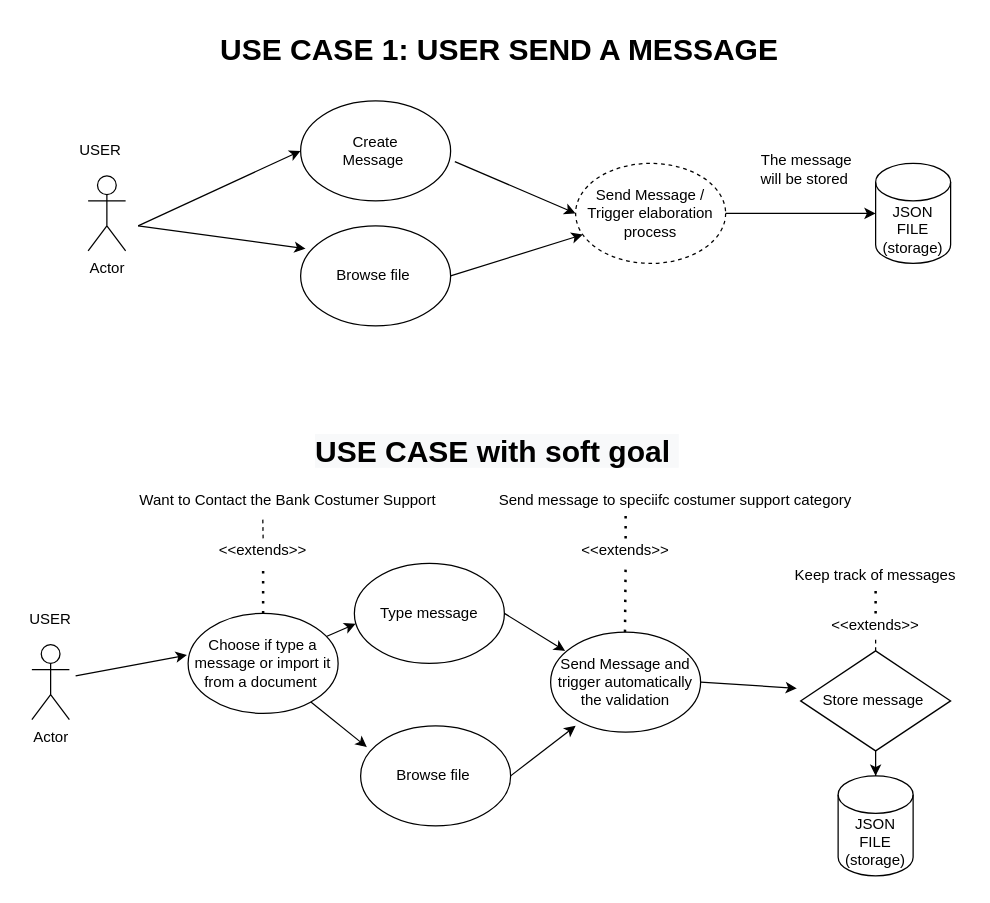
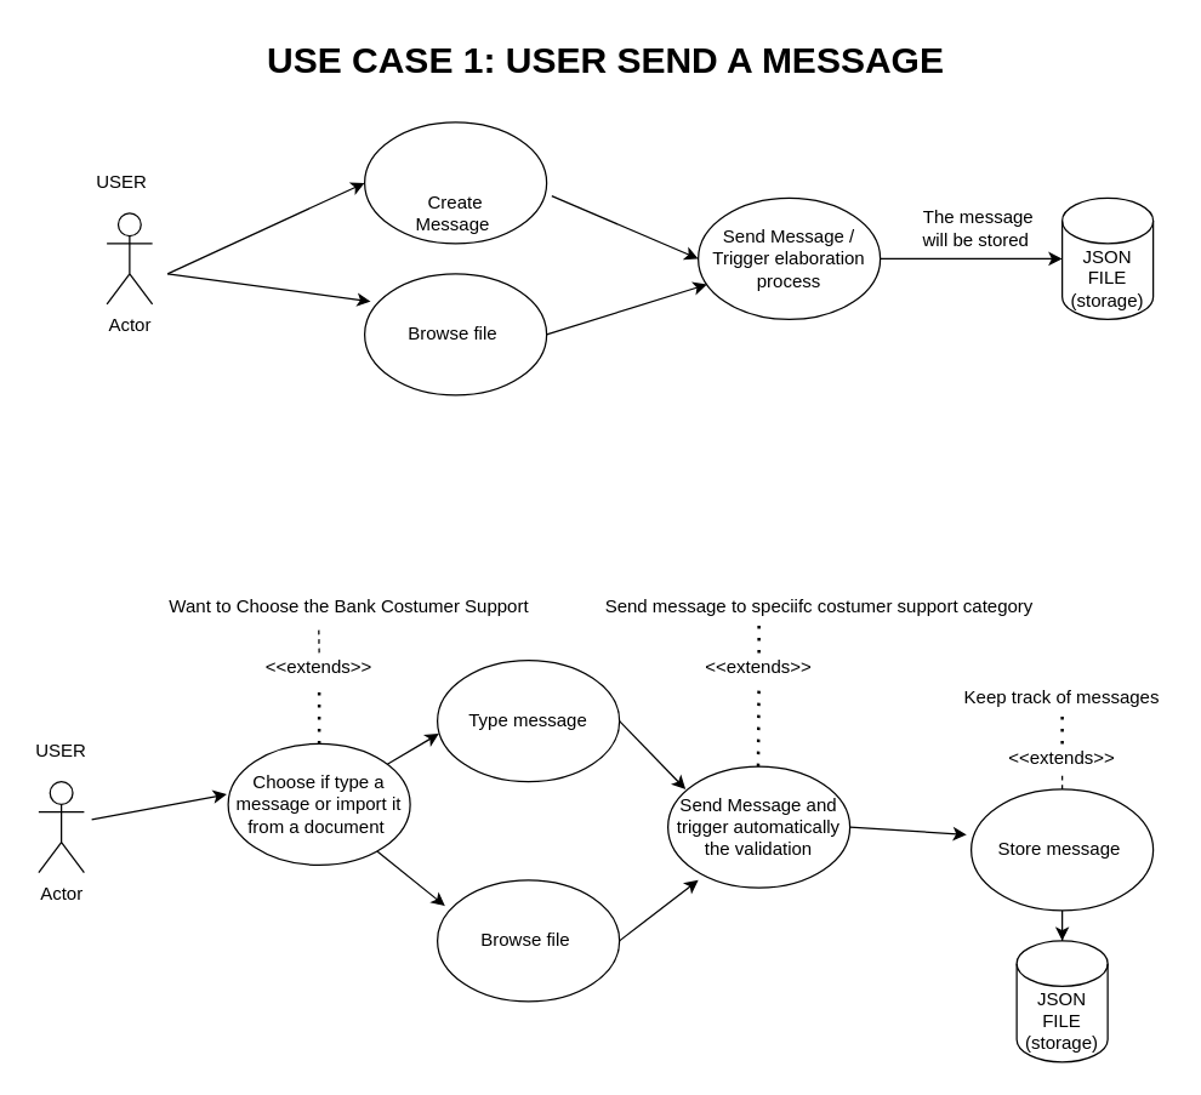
  <mxCell id="0" />
  <mxCell id="1" parent="0" />
  <mxCell id="2" value="" style="ellipse;whiteSpace=wrap;html=1;" parent="1" vertex="1"><mxGeometry x="240" y="80" width="120" height="80" as="geometry" /></mxCell>
- <mxCell id="3" value="Create Message&amp;nbsp;" style="text;html=1;strokeColor=none;fillColor=none;align=center;verticalAlign=middle;whiteSpace=wrap;rounded=0;" parent="1" vertex="1"><mxGeometry x="255" y="110" width="90" height="20" as="geometry" /></mxCell>
- <mxCell id="4" value="Send Message / Trigger elaboration process" style="ellipse;whiteSpace=wrap;html=1;dashed=1;" parent="1" vertex="1"><mxGeometry x="460" y="130" width="120" height="80" as="geometry" /></mxCell>
+ <mxCell id="3" value="Create Message&amp;nbsp;" style="text;html=1;strokeColor=none;fillColor=none;align=center;verticalAlign=middle;whiteSpace=wrap;rounded=0;" parent="1" vertex="1"><mxGeometry x="255" y="130" width="90" height="20" as="geometry" /></mxCell>
+ <mxCell id="4" value="Send Message / Trigger elaboration process" style="ellipse;whiteSpace=wrap;html=1;" parent="1" vertex="1"><mxGeometry x="460" y="130" width="120" height="80" as="geometry" /></mxCell>
  <mxCell id="5" value="Actor" style="shape=umlActor;verticalLabelPosition=bottom;verticalAlign=top;html=1;outlineConnect=0;" parent="1" vertex="1"><mxGeometry x="70" y="140" width="30" height="60" as="geometry" /></mxCell>
  <mxCell id="6" value="USE CASE 1: USER SEND A MESSAGE&amp;nbsp;" style="text;strokeColor=none;fillColor=none;html=1;fontSize=24;fontStyle=1;verticalAlign=middle;align=center;" parent="1" vertex="1"><mxGeometry x="334" y="20" width="136" height="40" as="geometry" /></mxCell>
  <mxCell id="7" value="Browse file&amp;nbsp;" style="ellipse;whiteSpace=wrap;html=1;" parent="1" vertex="1"><mxGeometry x="240" y="180" width="120" height="80" as="geometry" /></mxCell>
  <mxCell id="8" value="" style="endArrow=classic;html=1;entryX=0;entryY=0.5;entryDx=0;entryDy=0;" parent="1" target="2" edge="1"><mxGeometry width="50" height="50" relative="1" as="geometry"><mxPoint x="110" y="180" as="sourcePoint" /><mxPoint x="160" y="130" as="targetPoint" /></mxGeometry></mxCell>
  <mxCell id="9" value="" style="endArrow=classic;html=1;entryX=0.033;entryY=0.228;entryDx=0;entryDy=0;entryPerimeter=0;" parent="1" target="7" edge="1"><mxGeometry width="50" height="50" relative="1" as="geometry"><mxPoint x="110" y="180" as="sourcePoint" /><mxPoint x="160" y="160" as="targetPoint" /></mxGeometry></mxCell>
  <mxCell id="10" value="USER" style="text;html=1;strokeColor=none;fillColor=none;align=center;verticalAlign=middle;whiteSpace=wrap;rounded=0;" parent="1" vertex="1"><mxGeometry x="60" y="110" width="40" height="20" as="geometry" /></mxCell>
  <mxCell id="11" value="JSON FILE&lt;br&gt;(storage)" style="shape=cylinder3;whiteSpace=wrap;html=1;boundedLbl=1;backgroundOutline=1;size=15;" parent="1" vertex="1"><mxGeometry x="700" y="130" width="60" height="80" as="geometry" /></mxCell>
- <mxCell id="12" value="The message will be stored&amp;nbsp;" style="text;html=1;strokeColor=none;fillColor=none;align=center;verticalAlign=middle;whiteSpace=wrap;rounded=0;" parent="1" vertex="1"><mxGeometry x="600" y="125" width="90" height="20" as="geometry" /></mxCell>
+ <mxCell id="12" value="The message will be stored&amp;nbsp;" style="text;html=1;strokeColor=none;fillColor=none;align=center;verticalAlign=middle;whiteSpace=wrap;rounded=0;" parent="1" vertex="1"><mxGeometry x="600" y="140" width="90" height="20" as="geometry" /></mxCell>
  <mxCell id="13" value="" style="endArrow=classic;html=1;entryX=0;entryY=0.5;entryDx=0;entryDy=0;entryPerimeter=0;exitX=1;exitY=0.5;exitDx=0;exitDy=0;" parent="1" source="4" target="11" edge="1"><mxGeometry width="50" height="50" relative="1" as="geometry"><mxPoint x="580" y="350" as="sourcePoint" /><mxPoint x="500" y="360" as="targetPoint" /></mxGeometry></mxCell>
  <mxCell id="14" value="" style="endArrow=classic;html=1;exitX=1.028;exitY=0.608;exitDx=0;exitDy=0;exitPerimeter=0;entryX=0;entryY=0.5;entryDx=0;entryDy=0;" parent="1" source="2" target="4" edge="1"><mxGeometry width="50" height="50" relative="1" as="geometry"><mxPoint x="390" y="180" as="sourcePoint" /><mxPoint x="440" y="130" as="targetPoint" /></mxGeometry></mxCell>
  <mxCell id="15" value="" style="endArrow=classic;html=1;" parent="1" target="4" edge="1"><mxGeometry width="50" height="50" relative="1" as="geometry"><mxPoint x="360" y="220" as="sourcePoint" /><mxPoint x="410" y="170" as="targetPoint" /></mxGeometry></mxCell>
  <mxCell id="16" value="Actor" style="shape=umlActor;verticalLabelPosition=bottom;verticalAlign=top;html=1;outlineConnect=0;" vertex="1" parent="1"><mxGeometry x="25" y="515" width="30" height="60" as="geometry" /></mxCell>
- <mxCell id="17" value="&lt;span style=&quot;color: rgb(0 , 0 , 0) ; font-family: &amp;#34;helvetica&amp;#34; ; font-size: 24px ; font-style: normal ; font-weight: 700 ; letter-spacing: normal ; text-align: center ; text-indent: 0px ; text-transform: none ; word-spacing: 0px ; background-color: rgb(248 , 249 , 250) ; display: inline ; float: none&quot;&gt;USE CASE with soft goal&amp;nbsp;&lt;/span&gt;" style="text;whiteSpace=wrap;html=1;" vertex="1" parent="1"><mxGeometry x="250" y="340" width="296" height="30" as="geometry" /></mxCell>
  <mxCell id="18" value="USER" style="text;html=1;strokeColor=none;fillColor=none;align=center;verticalAlign=middle;whiteSpace=wrap;rounded=0;" vertex="1" parent="1"><mxGeometry x="20" y="485" width="40" height="20" as="geometry" /></mxCell>
- <mxCell id="19" value="Want to Contact the Bank Costumer Support" style="text;html=1;strokeColor=none;fillColor=none;align=center;verticalAlign=middle;whiteSpace=wrap;rounded=0;" vertex="1" parent="1"><mxGeometry x="100" y="390" width="260" height="20" as="geometry" /></mxCell>
+ <mxCell id="19" value="Want to Choose the Bank Costumer Support" style="text;html=1;strokeColor=none;fillColor=none;align=center;verticalAlign=middle;whiteSpace=wrap;rounded=0;" vertex="1" parent="1"><mxGeometry x="100" y="390" width="260" height="20" as="geometry" /></mxCell>
  <mxCell id="20" value="Choose if type a message or import it from a document&amp;nbsp;&lt;br&gt;" style="ellipse;whiteSpace=wrap;html=1;" vertex="1" parent="1"><mxGeometry x="150" y="490" width="120" height="80" as="geometry" /></mxCell>
  <mxCell id="21" value="" style="endArrow=none;dashed=1;html=1;dashPattern=1 3;strokeWidth=2;exitX=0.5;exitY=0;exitDx=0;exitDy=0;" edge="1" parent="1" source="20"><mxGeometry width="50" height="50" relative="1" as="geometry"><mxPoint x="220" y="480" as="sourcePoint" /><mxPoint x="210" y="450" as="targetPoint" /></mxGeometry></mxCell>
  <mxCell id="22" value="&amp;lt;&amp;lt;extends&amp;gt;&amp;gt;" style="text;html=1;strokeColor=none;fillColor=none;align=center;verticalAlign=middle;whiteSpace=wrap;rounded=0;" vertex="1" parent="1"><mxGeometry x="190" y="430" width="40" height="20" as="geometry" /></mxCell>
  <mxCell id="23" value="" style="endArrow=none;dashed=1;html=1;entryX=0.422;entryY=1.167;entryDx=0;entryDy=0;entryPerimeter=0;" edge="1" parent="1" target="19"><mxGeometry width="50" height="50" relative="1" as="geometry"><mxPoint x="210" y="430" as="sourcePoint" /><mxPoint x="260" y="400" as="targetPoint" /></mxGeometry></mxCell>
  <mxCell id="24" value="" style="endArrow=classic;html=1;entryX=-0.008;entryY=0.417;entryDx=0;entryDy=0;entryPerimeter=0;" edge="1" parent="1" target="20"><mxGeometry width="50" height="50" relative="1" as="geometry"><mxPoint x="60" y="540" as="sourcePoint" /><mxPoint x="130" y="510" as="targetPoint" /></mxGeometry></mxCell>
  <mxCell id="25" value="Browse file&amp;nbsp;" style="ellipse;whiteSpace=wrap;html=1;" vertex="1" parent="1"><mxGeometry x="288" y="580" width="120" height="80" as="geometry" /></mxCell>
- <mxCell id="26" value="Type message" style="ellipse;whiteSpace=wrap;html=1;" vertex="1" parent="1"><mxGeometry x="283" y="450" width="120" height="80" as="geometry" /></mxCell>
+ <mxCell id="26" value="Type message" style="ellipse;whiteSpace=wrap;html=1;" vertex="1" parent="1"><mxGeometry x="288" y="435" width="120" height="80" as="geometry" /></mxCell>
  <mxCell id="27" value="Send Message and trigger automatically the validation" style="ellipse;whiteSpace=wrap;html=1;" vertex="1" parent="1"><mxGeometry x="440" y="505" width="120" height="80" as="geometry" /></mxCell>
  <mxCell id="28" value="&amp;lt;&amp;lt;extends&amp;gt;&amp;gt;" style="text;html=1;strokeColor=none;fillColor=none;align=center;verticalAlign=middle;whiteSpace=wrap;rounded=0;" vertex="1" parent="1"><mxGeometry x="480" y="430" width="40" height="20" as="geometry" /></mxCell>
  <mxCell id="29" value="Send message to speciifc costumer support category" style="text;html=1;strokeColor=none;fillColor=none;align=center;verticalAlign=middle;whiteSpace=wrap;rounded=0;" vertex="1" parent="1"><mxGeometry x="390" y="390" width="300" height="20" as="geometry" /></mxCell>
  <mxCell id="30" value="" style="endArrow=none;dashed=1;html=1;dashPattern=1 3;strokeWidth=2;exitX=0.5;exitY=0;exitDx=0;exitDy=0;entryX=0.5;entryY=1;entryDx=0;entryDy=0;" edge="1" parent="1" target="28"><mxGeometry width="50" height="50" relative="1" as="geometry"><mxPoint x="499.5" y="505" as="sourcePoint" /><mxPoint x="499.5" y="465" as="targetPoint" /></mxGeometry></mxCell>
  <mxCell id="31" value="" style="endArrow=none;dashed=1;html=1;dashPattern=1 3;strokeWidth=2;" edge="1" parent="1"><mxGeometry width="50" height="50" relative="1" as="geometry"><mxPoint x="500" y="430" as="sourcePoint" /><mxPoint x="500" y="410" as="targetPoint" /></mxGeometry></mxCell>
  <mxCell id="32" value="" style="endArrow=classic;html=1;entryX=0.008;entryY=0.604;entryDx=0;entryDy=0;entryPerimeter=0;" edge="1" parent="1" source="20" target="26"><mxGeometry width="50" height="50" relative="1" as="geometry"><mxPoint x="260" y="540" as="sourcePoint" /><mxPoint x="310" y="490" as="targetPoint" /></mxGeometry></mxCell>
  <mxCell id="33" value="" style="endArrow=classic;html=1;" edge="1" parent="1" source="20"><mxGeometry width="50" height="50" relative="1" as="geometry"><mxPoint x="250" y="630" as="sourcePoint" /><mxPoint x="293" y="597" as="targetPoint" /></mxGeometry></mxCell>
  <mxCell id="34" value="" style="endArrow=classic;html=1;exitX=1;exitY=0.5;exitDx=0;exitDy=0;" edge="1" parent="1" source="25"><mxGeometry width="50" height="50" relative="1" as="geometry"><mxPoint x="420" y="620" as="sourcePoint" /><mxPoint x="460" y="580" as="targetPoint" /></mxGeometry></mxCell>
  <mxCell id="35" value="" style="endArrow=classic;html=1;entryX=0.097;entryY=0.188;entryDx=0;entryDy=0;entryPerimeter=0;exitX=1;exitY=0.5;exitDx=0;exitDy=0;" edge="1" parent="1" source="26" target="27"><mxGeometry width="50" height="50" relative="1" as="geometry"><mxPoint x="410" y="500" as="sourcePoint" /><mxPoint x="460" y="450" as="targetPoint" /></mxGeometry></mxCell>
  <mxCell id="36" value="" style="edgeStyle=orthogonalEdgeStyle;rounded=0;orthogonalLoop=1;jettySize=auto;html=1;" edge="1" parent="1" source="37" target="43"><mxGeometry relative="1" as="geometry" /></mxCell>
- <mxCell id="37" value="Store message&amp;nbsp;" style="rhombus;whiteSpace=wrap;html=1;" vertex="1" parent="1"><mxGeometry x="640" y="520" width="120" height="80" as="geometry" /></mxCell>
+ <mxCell id="37" value="Store message&amp;nbsp;" style="ellipse;whiteSpace=wrap;html=1;" vertex="1" parent="1"><mxGeometry x="640" y="520" width="120" height="80" as="geometry" /></mxCell>
  <mxCell id="38" value="&amp;lt;&amp;lt;extends&amp;gt;&amp;gt;" style="text;html=1;strokeColor=none;fillColor=none;align=center;verticalAlign=middle;whiteSpace=wrap;rounded=0;" vertex="1" parent="1"><mxGeometry x="680" y="490" width="40" height="20" as="geometry" /></mxCell>
  <mxCell id="39" value="" style="endArrow=none;dashed=1;html=1;dashPattern=1 3;strokeWidth=2;" edge="1" parent="1"><mxGeometry width="50" height="50" relative="1" as="geometry"><mxPoint x="700" y="490" as="sourcePoint" /><mxPoint x="700" y="470" as="targetPoint" /></mxGeometry></mxCell>
  <mxCell id="40" value="Keep track of messages" style="text;html=1;strokeColor=none;fillColor=none;align=center;verticalAlign=middle;whiteSpace=wrap;rounded=0;" vertex="1" parent="1"><mxGeometry x="630" y="450" width="140" height="20" as="geometry" /></mxCell>
  <mxCell id="41" value="" style="endArrow=none;dashed=1;html=1;exitX=0.5;exitY=0;exitDx=0;exitDy=0;entryX=0.5;entryY=1;entryDx=0;entryDy=0;entryPerimeter=0;" edge="1" parent="1" source="37" target="38"><mxGeometry width="50" height="50" relative="1" as="geometry"><mxPoint x="690" y="560" as="sourcePoint" /><mxPoint x="700" y="520" as="targetPoint" /></mxGeometry></mxCell>
  <mxCell id="42" value="" style="endArrow=classic;html=1;entryX=-0.025;entryY=0.375;entryDx=0;entryDy=0;entryPerimeter=0;exitX=1;exitY=0.5;exitDx=0;exitDy=0;" edge="1" parent="1" source="27" target="37"><mxGeometry width="50" height="50" relative="1" as="geometry"><mxPoint x="560" y="570" as="sourcePoint" /><mxPoint x="610" y="520" as="targetPoint" /></mxGeometry></mxCell>
  <mxCell id="43" value="JSON FILE&lt;br&gt;(storage)" style="shape=cylinder3;whiteSpace=wrap;html=1;boundedLbl=1;backgroundOutline=1;size=15;" vertex="1" parent="1"><mxGeometry x="670" y="620" width="60" height="80" as="geometry" /></mxCell>
